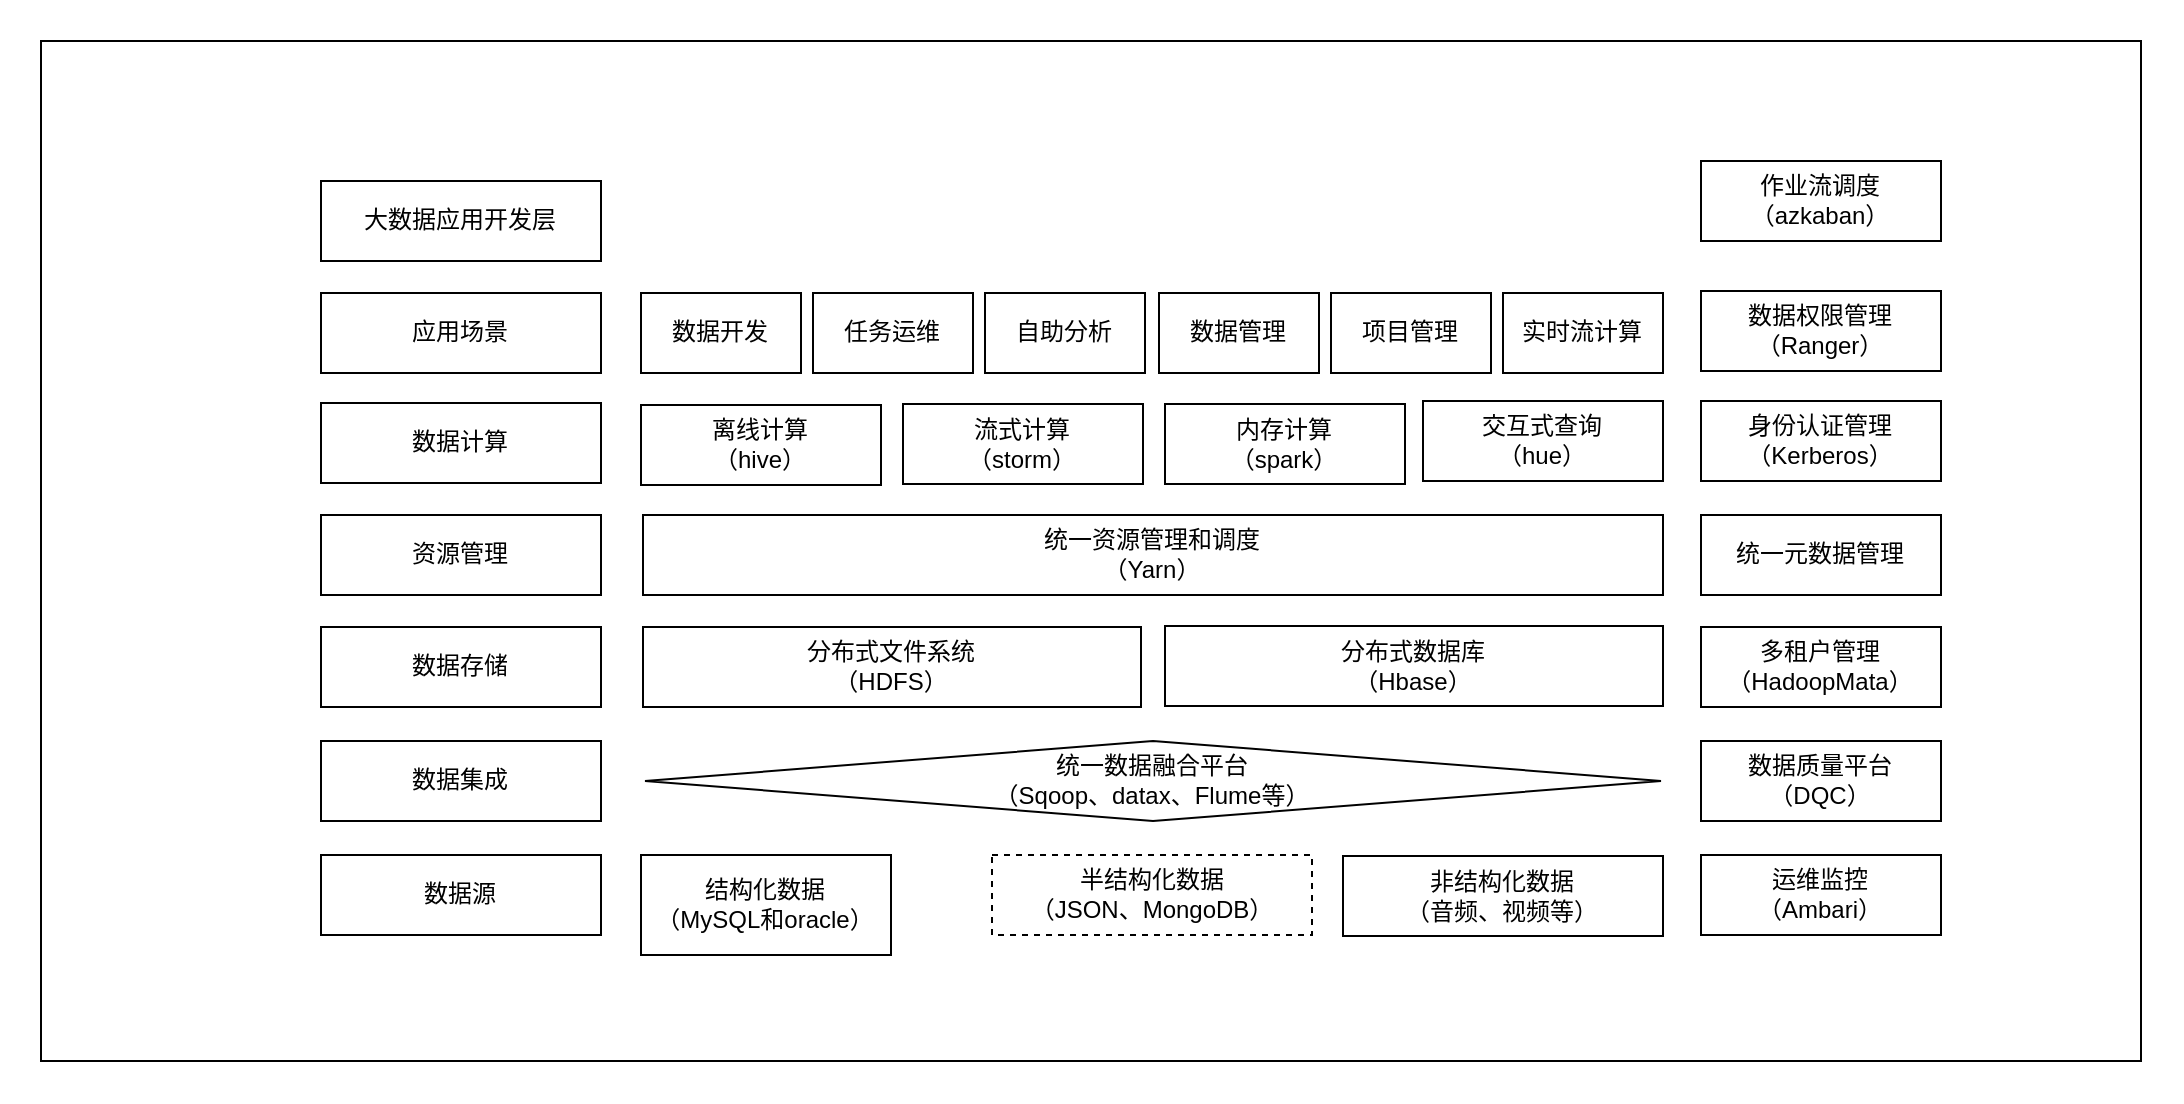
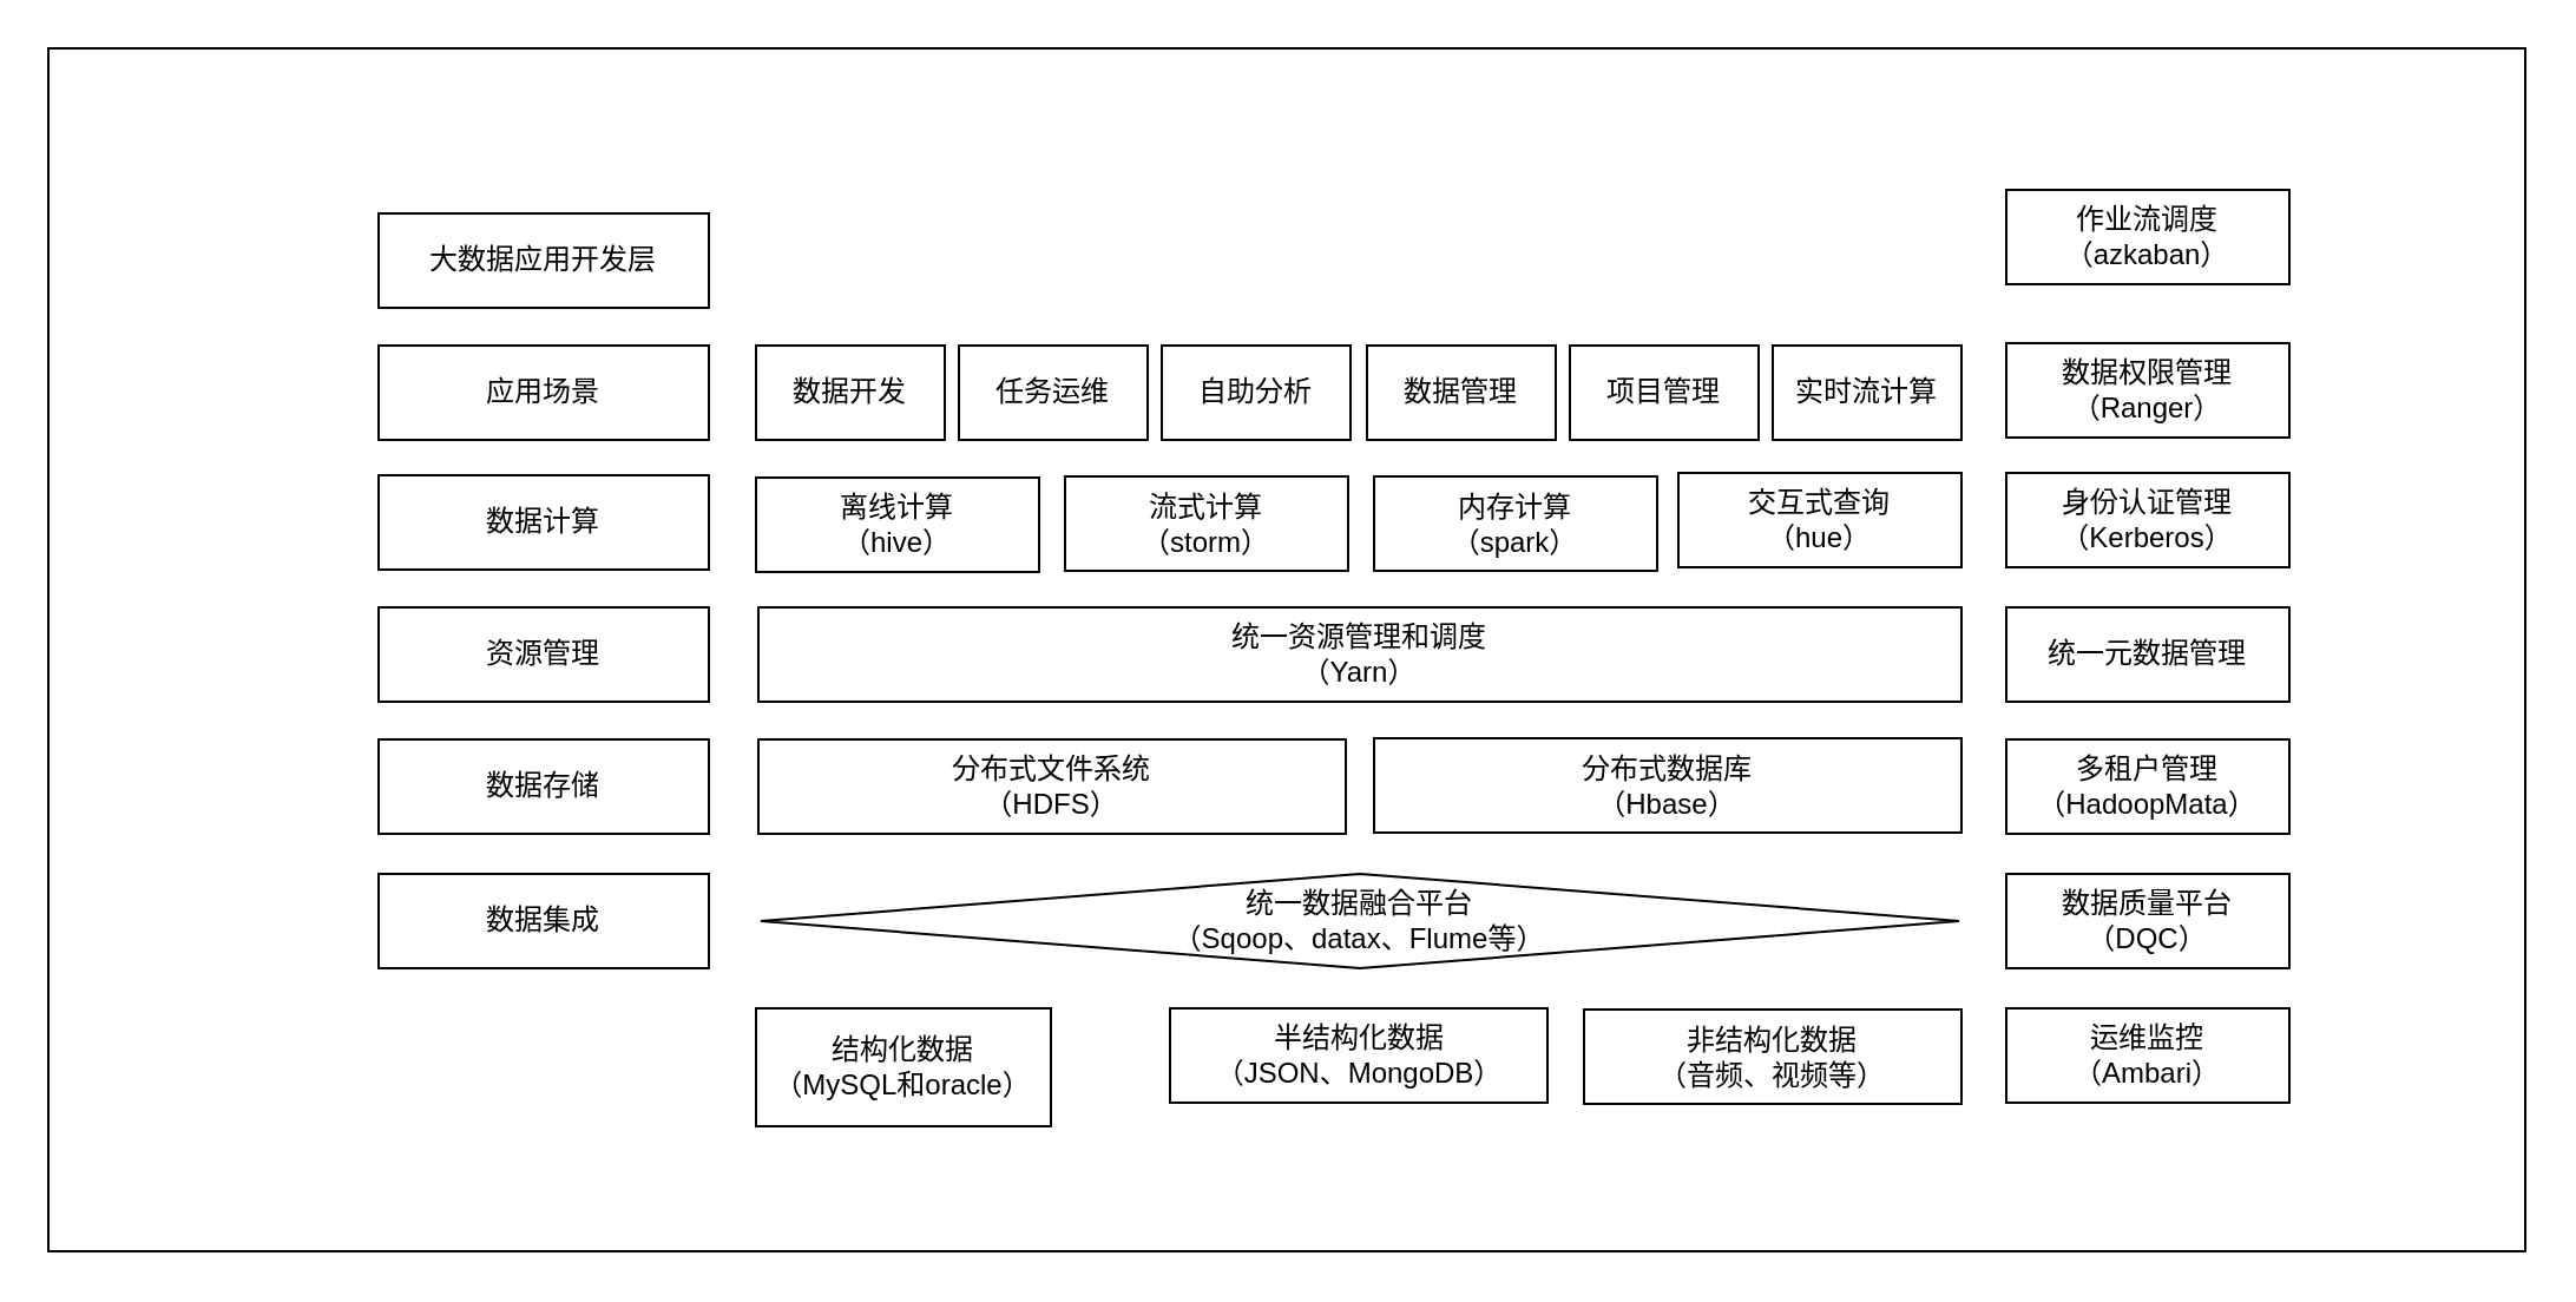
  <mxCell id="0" />
  <mxCell id="1" parent="0" />
  <mxCell id="2" value="" style="rounded=0;whiteSpace=wrap;html=1;" vertex="1" parent="1"><mxGeometry x="20" y="20" width="1050" height="510" as="geometry" /></mxCell>
  <mxCell id="3" value="大数据应用开发层" style="rounded=0;whiteSpace=wrap;html=1;" vertex="1" parent="1"><mxGeometry x="160" y="90" width="140" height="40" as="geometry" /></mxCell>
  <mxCell id="4" value="应用场景" style="rounded=0;whiteSpace=wrap;html=1;" vertex="1" parent="1"><mxGeometry x="160" y="146" width="140" height="40" as="geometry" /></mxCell>
  <mxCell id="5" value="数据计算" style="rounded=0;whiteSpace=wrap;html=1;" vertex="1" parent="1"><mxGeometry x="160" y="201" width="140" height="40" as="geometry" /></mxCell>
  <mxCell id="6" value="资源管理" style="rounded=0;whiteSpace=wrap;html=1;" vertex="1" parent="1"><mxGeometry x="160" y="257" width="140" height="40" as="geometry" /></mxCell>
  <mxCell id="7" value="数据存储" style="rounded=0;whiteSpace=wrap;html=1;" vertex="1" parent="1"><mxGeometry x="160" y="313" width="140" height="40" as="geometry" /></mxCell>
  <mxCell id="8" value="数据集成" style="rounded=0;whiteSpace=wrap;html=1;" vertex="1" parent="1"><mxGeometry x="160" y="370" width="140" height="40" as="geometry" /></mxCell>
- <mxCell id="9" value="数据源" style="rounded=0;whiteSpace=wrap;html=1;" vertex="1" parent="1"><mxGeometry x="160" y="427" width="140" height="40" as="geometry" /></mxCell>
  <mxCell id="10" value="作业流调度&lt;br&gt;（azkaban）" style="rounded=0;whiteSpace=wrap;html=1;" vertex="1" parent="1"><mxGeometry x="850" y="80" width="120" height="40" as="geometry" /></mxCell>
  <mxCell id="11" value="数据权限管理&lt;br&gt;（Ranger）" style="rounded=0;whiteSpace=wrap;html=1;" vertex="1" parent="1"><mxGeometry x="850" y="145" width="120" height="40" as="geometry" /></mxCell>
  <mxCell id="12" value="身份认证管理&lt;br&gt;（Kerberos）" style="rounded=0;whiteSpace=wrap;html=1;" vertex="1" parent="1"><mxGeometry x="850" y="200" width="120" height="40" as="geometry" /></mxCell>
  <mxCell id="13" value="统一元数据管理" style="rounded=0;whiteSpace=wrap;html=1;" vertex="1" parent="1"><mxGeometry x="850" y="257" width="120" height="40" as="geometry" /></mxCell>
  <mxCell id="14" value="多租户管理&lt;br&gt;（HadoopMata）" style="rounded=0;whiteSpace=wrap;html=1;" vertex="1" parent="1"><mxGeometry x="850" y="313" width="120" height="40" as="geometry" /></mxCell>
  <mxCell id="15" value="数据质量平台&lt;br&gt;（DQC）" style="rounded=0;whiteSpace=wrap;html=1;" vertex="1" parent="1"><mxGeometry x="850" y="370" width="120" height="40" as="geometry" /></mxCell>
  <mxCell id="16" value="运维监控&lt;br&gt;（Ambari）" style="rounded=0;whiteSpace=wrap;html=1;" vertex="1" parent="1"><mxGeometry x="850" y="427" width="120" height="40" as="geometry" /></mxCell>
  <mxCell id="17" value="统一资源管理和调度&lt;br&gt;（Yarn）" style="rounded=0;whiteSpace=wrap;html=1;" vertex="1" parent="1"><mxGeometry x="321" y="257" width="510" height="40" as="geometry" /></mxCell>
  <mxCell id="18" value="数据开发" style="rounded=0;whiteSpace=wrap;html=1;" vertex="1" parent="1"><mxGeometry x="320" y="146" width="80" height="40" as="geometry" /></mxCell>
  <mxCell id="19" value="任务运维" style="rounded=0;whiteSpace=wrap;html=1;" vertex="1" parent="1"><mxGeometry x="406" y="146" width="80" height="40" as="geometry" /></mxCell>
  <mxCell id="20" value="自助分析" style="rounded=0;whiteSpace=wrap;html=1;" vertex="1" parent="1"><mxGeometry x="492" y="146" width="80" height="40" as="geometry" /></mxCell>
  <mxCell id="21" value="数据管理" style="rounded=0;whiteSpace=wrap;html=1;" vertex="1" parent="1"><mxGeometry x="579" y="146" width="80" height="40" as="geometry" /></mxCell>
  <mxCell id="22" value="项目管理" style="rounded=0;whiteSpace=wrap;html=1;" vertex="1" parent="1"><mxGeometry x="665" y="146" width="80" height="40" as="geometry" /></mxCell>
  <mxCell id="23" value="实时流计算" style="rounded=0;whiteSpace=wrap;html=1;" vertex="1" parent="1"><mxGeometry x="751" y="146" width="80" height="40" as="geometry" /></mxCell>
  <mxCell id="24" value="离线计算&lt;br&gt;（hive）" style="rounded=0;whiteSpace=wrap;html=1;" vertex="1" parent="1"><mxGeometry x="320" y="202" width="120" height="40" as="geometry" /></mxCell>
  <mxCell id="25" value="流式计算&lt;br&gt;（storm）" style="rounded=0;whiteSpace=wrap;html=1;" vertex="1" parent="1"><mxGeometry x="451" y="201.5" width="120" height="40" as="geometry" /></mxCell>
  <mxCell id="26" value="内存计算&lt;br&gt;（spark）" style="rounded=0;whiteSpace=wrap;html=1;" vertex="1" parent="1"><mxGeometry x="582" y="201.5" width="120" height="40" as="geometry" /></mxCell>
  <mxCell id="27" value="交互式查询&lt;br&gt;（hue）" style="rounded=0;whiteSpace=wrap;html=1;" vertex="1" parent="1"><mxGeometry x="711" y="200" width="120" height="40" as="geometry" /></mxCell>
  <mxCell id="28" value="分布式文件系统&lt;br&gt;（HDFS）" style="rounded=0;whiteSpace=wrap;html=1;" vertex="1" parent="1"><mxGeometry x="321" y="313" width="249" height="40" as="geometry" /></mxCell>
  <mxCell id="29" value="分布式数据库&lt;br&gt;（Hbase）" style="rounded=0;whiteSpace=wrap;html=1;" vertex="1" parent="1"><mxGeometry x="582" y="312.5" width="249" height="40" as="geometry" /></mxCell>
  <mxCell id="30" value="统一数据融合平台&lt;br&gt;（Sqoop、datax、Flume等）" style="rhombus;whiteSpace=wrap;html=1;" vertex="1" parent="1"><mxGeometry x="322" y="370" width="508" height="40" as="geometry" /></mxCell>
  <mxCell id="31" value="结构化数据&lt;br&gt;（MySQL和oracle）" style="rounded=0;whiteSpace=wrap;html=1;" vertex="1" parent="1"><mxGeometry x="320" y="427" width="125" height="50" as="geometry" /></mxCell>
- <mxCell id="32" value="半结构化数据&lt;br&gt;（JSON、MongoDB）" style="rounded=0;whiteSpace=wrap;html=1;dashed=1;" vertex="1" parent="1"><mxGeometry x="495.5" y="427" width="160" height="40" as="geometry" /></mxCell>
+ <mxCell id="32" value="半结构化数据&lt;br&gt;（JSON、MongoDB）" style="rounded=0;whiteSpace=wrap;html=1;" vertex="1" parent="1"><mxGeometry x="495.5" y="427" width="160" height="40" as="geometry" /></mxCell>
  <mxCell id="33" value="非结构化数据&lt;br&gt;（音频、视频等）" style="rounded=0;whiteSpace=wrap;html=1;" vertex="1" parent="1"><mxGeometry x="671" y="427.5" width="160" height="40" as="geometry" /></mxCell>
